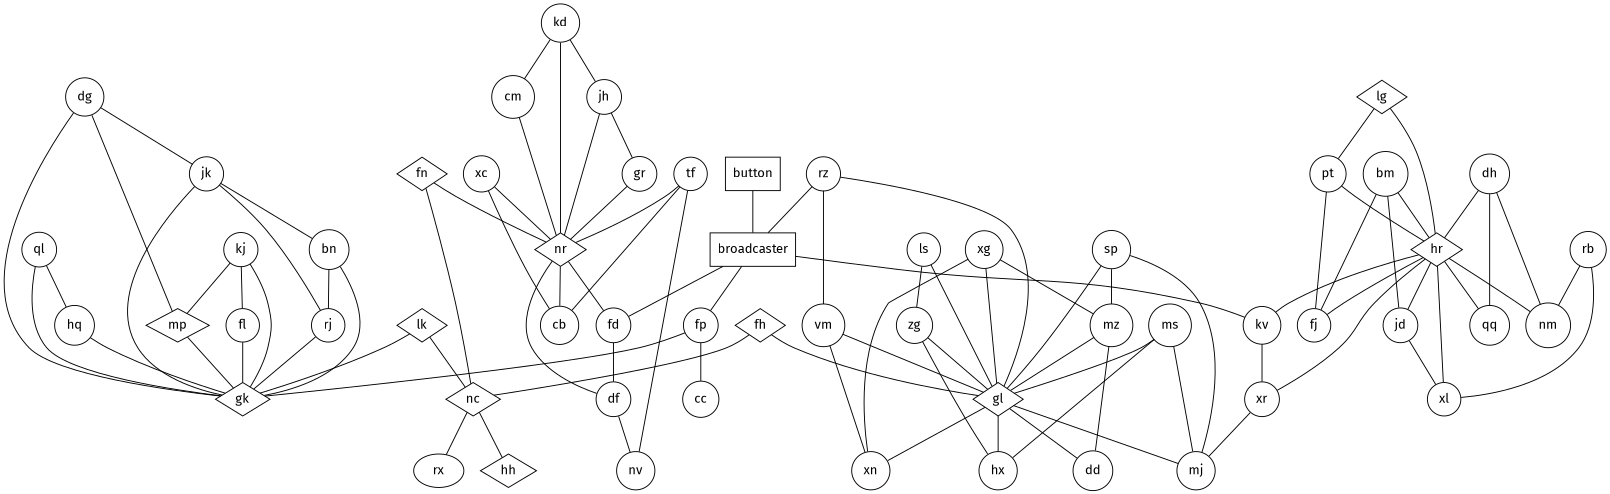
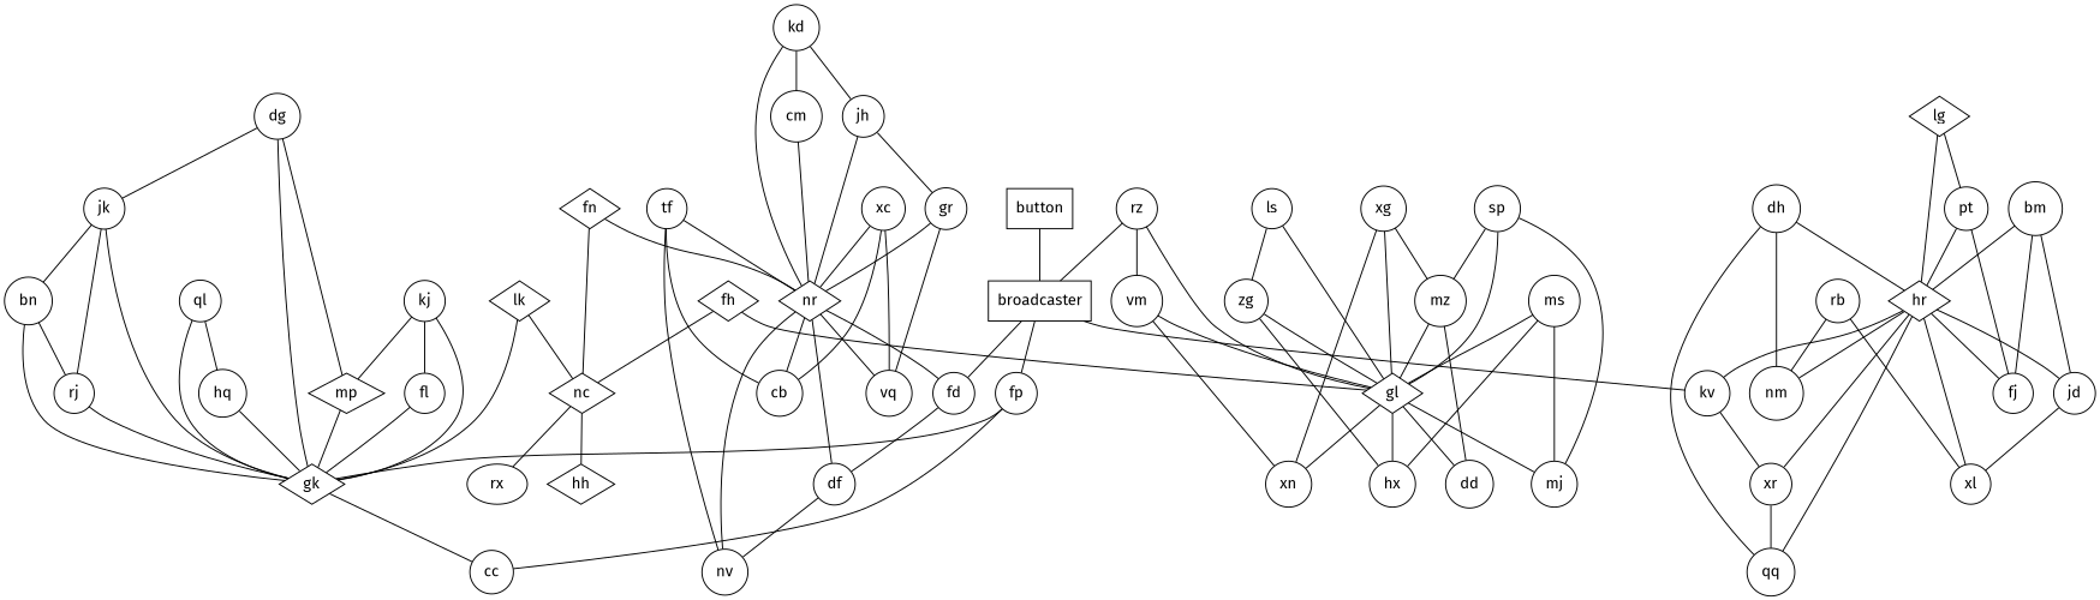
  strict graph {
    fontname="Fira Sans"
    node [fontname="Fira Sans" shape=circle]
    edge [fontname="Fira Sans"]
    button [shape=box]
    broadcaster [shape=box]
    fp
    kv
    fd
    ls
    zg
    gl [shape=diamond]
    hx
    xn
    mj
    dd
    rz
    vm
    gk [shape=diamond]
    cc
    xr
    df
    ql
    hq
    bn
    rj
    hr [shape=diamond]
    bm
    jd
    fj
    qq
    nm
    xl
    lk [shape=diamond]
    nc [shape=diamond]
    hh [shape=diamond]
    rx [shape=""]
    xg
    mz
    dg
    jk
    mp [shape=diamond]
    lg [shape=diamond]
    pt
    sp
    ms
    kj
    fl
    nr [shape=diamond]
    xc
+   vq
    cb
    nv
    dh
    tf
    kd
    jh
    cm
    gr
    rb
    fn [shape=diamond]
    fh [shape=diamond]
    button -- broadcaster
    broadcaster -- fp
    broadcaster -- kv
    broadcaster -- fd
    fp -- gk
    fp -- cc
    kv -- xr
    fd -- df
    ls -- zg
    ls -- gl
    zg -- gl
    zg -- hx
    gl -- hx
    gl -- xn
    gl -- mj
    gl -- dd
    rz -- broadcaster
    rz -- gl
    rz -- vm
    vm -- gl
    vm -- xn
-   xr -- mj
+   gk -- cc
+   xr -- qq
    df -- nv
    ql -- gk
    ql -- hq
    hq -- gk
    bn -- gk
    bn -- rj
    rj -- gk
    hr -- kv
    hr -- xr
    hr -- jd
    hr -- fj
    hr -- qq
    hr -- nm
    hr -- xl
    bm -- hr
    bm -- jd
    bm -- fj
    jd -- xl
    lk -- gk
    lk -- nc
    nc -- hh
    nc -- rx
    xg -- gl
    xg -- xn
    xg -- mz
    mz -- gl
    mz -- dd
    dg -- gk
    dg -- jk
    dg -- mp
    jk -- gk
    jk -- bn
    jk -- rj
    mp -- gk
    lg -- hr
    lg -- pt
    pt -- hr
    pt -- fj
    sp -- gl
    sp -- mj
    sp -- mz
    ms -- gl
    ms -- hx
    ms -- mj
    kj -- gk
    kj -- mp
    kj -- fl
    fl -- gk
    nr -- fd
    nr -- df
+   nr -- vq
    nr -- cb
+   nr -- nv
    xc -- nr
+   xc -- vq
    xc -- cb
    dh -- hr
    dh -- qq
    dh -- nm
    tf -- nr
    tf -- cb
    tf -- nv
    kd -- nr
    kd -- jh
    kd -- cm
    jh -- nr
    jh -- gr
    cm -- nr
    gr -- nr
+   gr -- vq
    rb -- nm
    rb -- xl
    fn -- nc
    fn -- nr
    fh -- gl
    fh -- nc
  }
